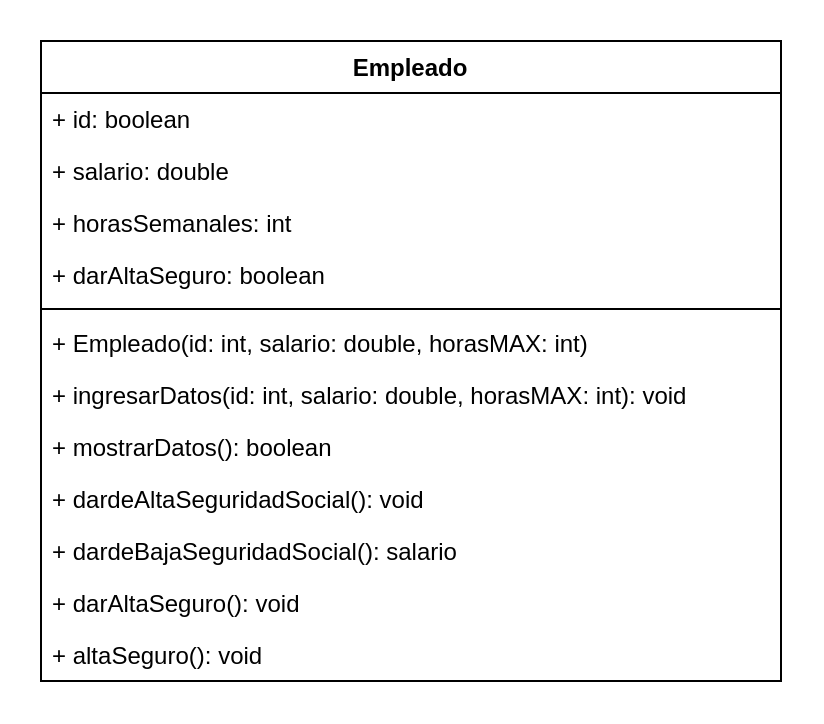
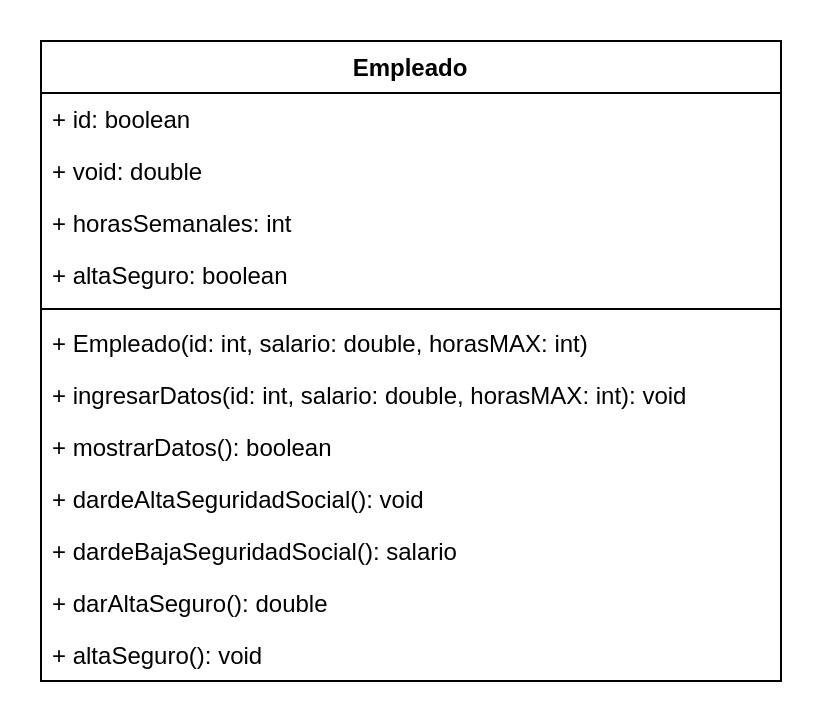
  <mxCell id="0" />
  <mxCell id="1" parent="0" />
  <mxCell id="2" value="Empleado" style="swimlane;fontStyle=1;align=center;verticalAlign=top;childLayout=stackLayout;horizontal=1;startSize=26;horizontalStack=0;resizeParent=1;resizeParentMax=0;resizeLast=0;collapsible=1;marginBottom=0;whiteSpace=wrap;html=1;" vertex="1" parent="1"><mxGeometry x="20" y="20" width="370" height="320" as="geometry" /></mxCell>
  <mxCell id="3" value="+ id: boolean" style="text;strokeColor=none;fillColor=none;align=left;verticalAlign=top;spacingLeft=4;spacingRight=4;overflow=hidden;rotatable=0;points=[[0,0.5],[1,0.5]];portConstraint=eastwest;whiteSpace=wrap;html=1;" vertex="1" parent="2"><mxGeometry y="26" width="370" height="26" as="geometry" /></mxCell>
- <mxCell id="4" value="+ salario: double&lt;span style=&quot;white-space: pre;&quot;&gt;&#09;&lt;/span&gt;" style="text;strokeColor=none;fillColor=none;align=left;verticalAlign=top;spacingLeft=4;spacingRight=4;overflow=hidden;rotatable=0;points=[[0,0.5],[1,0.5]];portConstraint=eastwest;whiteSpace=wrap;html=1;" vertex="1" parent="2"><mxGeometry y="52" width="370" height="26" as="geometry" /></mxCell>
+ <mxCell id="4" value="+ void: double&lt;span style=&quot;white-space: pre;&quot;&gt;&#09;&lt;/span&gt;" style="text;strokeColor=none;fillColor=none;align=left;verticalAlign=top;spacingLeft=4;spacingRight=4;overflow=hidden;rotatable=0;points=[[0,0.5],[1,0.5]];portConstraint=eastwest;whiteSpace=wrap;html=1;" vertex="1" parent="2"><mxGeometry y="52" width="370" height="26" as="geometry" /></mxCell>
  <mxCell id="5" value="+ horasSemanales: int" style="text;strokeColor=none;fillColor=none;align=left;verticalAlign=top;spacingLeft=4;spacingRight=4;overflow=hidden;rotatable=0;points=[[0,0.5],[1,0.5]];portConstraint=eastwest;whiteSpace=wrap;html=1;" vertex="1" parent="2"><mxGeometry y="78" width="370" height="26" as="geometry" /></mxCell>
- <mxCell id="6" value="+ darAltaSeguro: boolean" style="text;strokeColor=none;fillColor=none;align=left;verticalAlign=top;spacingLeft=4;spacingRight=4;overflow=hidden;rotatable=0;points=[[0,0.5],[1,0.5]];portConstraint=eastwest;whiteSpace=wrap;html=1;" vertex="1" parent="2"><mxGeometry y="104" width="370" height="26" as="geometry" /></mxCell>
+ <mxCell id="6" value="+ altaSeguro: boolean" style="text;strokeColor=none;fillColor=none;align=left;verticalAlign=top;spacingLeft=4;spacingRight=4;overflow=hidden;rotatable=0;points=[[0,0.5],[1,0.5]];portConstraint=eastwest;whiteSpace=wrap;html=1;" vertex="1" parent="2"><mxGeometry y="104" width="370" height="26" as="geometry" /></mxCell>
  <mxCell id="7" value="" style="line;strokeWidth=1;fillColor=none;align=left;verticalAlign=middle;spacingTop=-1;spacingLeft=3;spacingRight=3;rotatable=0;labelPosition=right;points=[];portConstraint=eastwest;strokeColor=inherit;" vertex="1" parent="2"><mxGeometry y="130" width="370" height="8" as="geometry" /></mxCell>
  <mxCell id="8" value="+ &lt;span class=&quot;hljs-title function_ invoke__&quot;&gt;Empleado&lt;/span&gt;(&lt;span class=&quot;hljs-attr&quot;&gt;id&lt;/span&gt;: &lt;span class=&quot;hljs-keyword&quot;&gt;int&lt;/span&gt;, &lt;span class=&quot;hljs-attr&quot;&gt;salario&lt;/span&gt;: &lt;span class=&quot;hljs-keyword&quot;&gt;double&lt;/span&gt;, horasMAX: &lt;span class=&quot;hljs-keyword&quot;&gt;int&lt;/span&gt;)" style="text;strokeColor=none;fillColor=none;align=left;verticalAlign=top;spacingLeft=4;spacingRight=4;overflow=hidden;rotatable=0;points=[[0,0.5],[1,0.5]];portConstraint=eastwest;whiteSpace=wrap;html=1;" vertex="1" parent="2"><mxGeometry y="138" width="370" height="26" as="geometry" /></mxCell>
  <mxCell id="9" value="+ &lt;span class=&quot;hljs-title function_ invoke__&quot;&gt;ingresarDatos&lt;/span&gt;(&lt;span class=&quot;hljs-attr&quot;&gt;id&lt;/span&gt;: &lt;span class=&quot;hljs-keyword&quot;&gt;int&lt;/span&gt;, &lt;span class=&quot;hljs-attr&quot;&gt;salario&lt;/span&gt;: &lt;span class=&quot;hljs-keyword&quot;&gt;double&lt;/span&gt;, horasMAX: &lt;span class=&quot;hljs-keyword&quot;&gt;int&lt;/span&gt;): &lt;span class=&quot;hljs-keyword&quot;&gt;void&lt;/span&gt;" style="text;strokeColor=none;fillColor=none;align=left;verticalAlign=top;spacingLeft=4;spacingRight=4;overflow=hidden;rotatable=0;points=[[0,0.5],[1,0.5]];portConstraint=eastwest;whiteSpace=wrap;html=1;" vertex="1" parent="2"><mxGeometry y="164" width="370" height="26" as="geometry" /></mxCell>
  <mxCell id="10" value="+ &lt;span class=&quot;hljs-title function_ invoke__&quot;&gt;mostrarDatos&lt;/span&gt;(): &lt;span class=&quot;hljs-keyword&quot;&gt;boolean&lt;/span&gt;" style="text;strokeColor=none;fillColor=none;align=left;verticalAlign=top;spacingLeft=4;spacingRight=4;overflow=hidden;rotatable=0;points=[[0,0.5],[1,0.5]];portConstraint=eastwest;whiteSpace=wrap;html=1;" vertex="1" parent="2"><mxGeometry y="190" width="370" height="26" as="geometry" /></mxCell>
  <mxCell id="11" value="&lt;span class=&quot;hljs-title function_ invoke__&quot;&gt;+ dardeAltaSeguridadSocial&lt;/span&gt;(): &lt;span class=&quot;hljs-keyword&quot;&gt;void&lt;/span&gt;" style="text;strokeColor=none;fillColor=none;align=left;verticalAlign=top;spacingLeft=4;spacingRight=4;overflow=hidden;rotatable=0;points=[[0,0.5],[1,0.5]];portConstraint=eastwest;whiteSpace=wrap;html=1;" vertex="1" parent="2"><mxGeometry y="216" width="370" height="26" as="geometry" /></mxCell>
  <mxCell id="12" value="+ &lt;span class=&quot;hljs-title function_ invoke__&quot;&gt;dardeBajaSeguridadSocial&lt;/span&gt;(): &lt;span class=&quot;hljs-keyword&quot;&gt;salario&lt;/span&gt;" style="text;strokeColor=none;fillColor=none;align=left;verticalAlign=top;spacingLeft=4;spacingRight=4;overflow=hidden;rotatable=0;points=[[0,0.5],[1,0.5]];portConstraint=eastwest;whiteSpace=wrap;html=1;" vertex="1" parent="2"><mxGeometry y="242" width="370" height="26" as="geometry" /></mxCell>
- <mxCell id="13" value="+ &lt;span class=&quot;hljs-title function_ invoke__&quot;&gt;darAltaSeguro&lt;/span&gt;(): &lt;span class=&quot;hljs-keyword&quot;&gt;void&lt;/span&gt;" style="text;strokeColor=none;fillColor=none;align=left;verticalAlign=top;spacingLeft=4;spacingRight=4;overflow=hidden;rotatable=0;points=[[0,0.5],[1,0.5]];portConstraint=eastwest;whiteSpace=wrap;html=1;" vertex="1" parent="2"><mxGeometry y="268" width="370" height="26" as="geometry" /></mxCell>
+ <mxCell id="13" value="+ &lt;span class=&quot;hljs-title function_ invoke__&quot;&gt;darAltaSeguro&lt;/span&gt;(): &lt;span class=&quot;hljs-keyword&quot;&gt;double&lt;/span&gt;" style="text;strokeColor=none;fillColor=none;align=left;verticalAlign=top;spacingLeft=4;spacingRight=4;overflow=hidden;rotatable=0;points=[[0,0.5],[1,0.5]];portConstraint=eastwest;whiteSpace=wrap;html=1;" vertex="1" parent="2"><mxGeometry y="268" width="370" height="26" as="geometry" /></mxCell>
  <mxCell id="14" value="+ &lt;span class=&quot;hljs-title function_ invoke__&quot;&gt;altaSeguro&lt;/span&gt;(): &lt;span class=&quot;hljs-keyword&quot;&gt;void&lt;/span&gt;" style="text;strokeColor=none;fillColor=none;align=left;verticalAlign=top;spacingLeft=4;spacingRight=4;overflow=hidden;rotatable=0;points=[[0,0.5],[1,0.5]];portConstraint=eastwest;whiteSpace=wrap;html=1;" vertex="1" parent="2"><mxGeometry y="294" width="370" height="26" as="geometry" /></mxCell>
